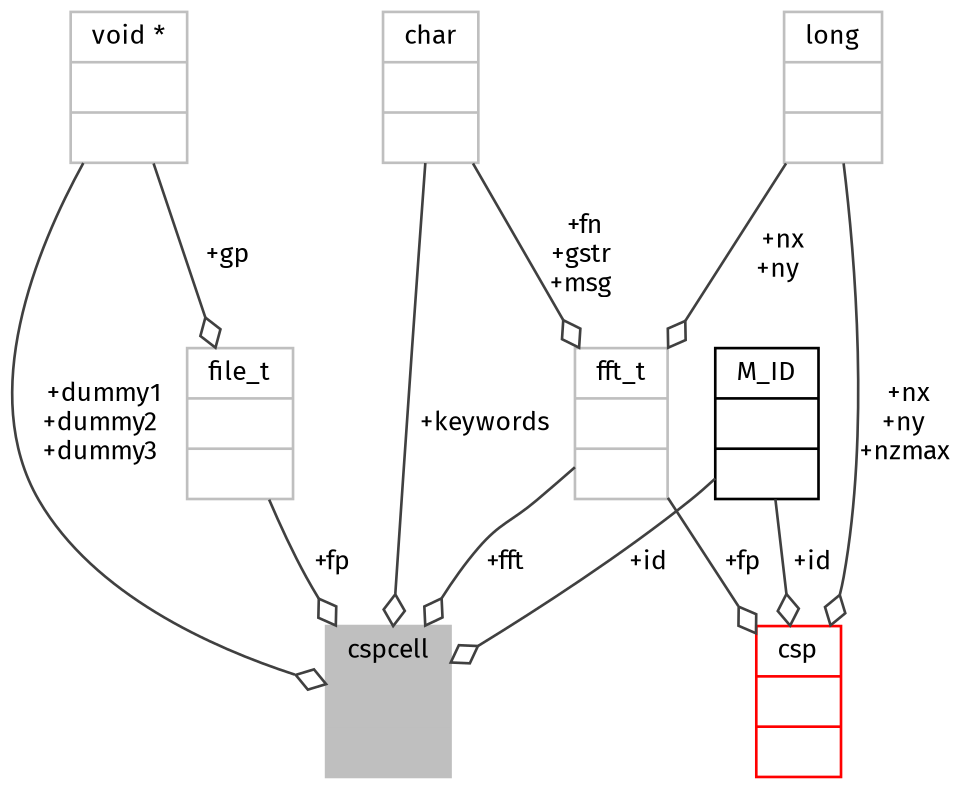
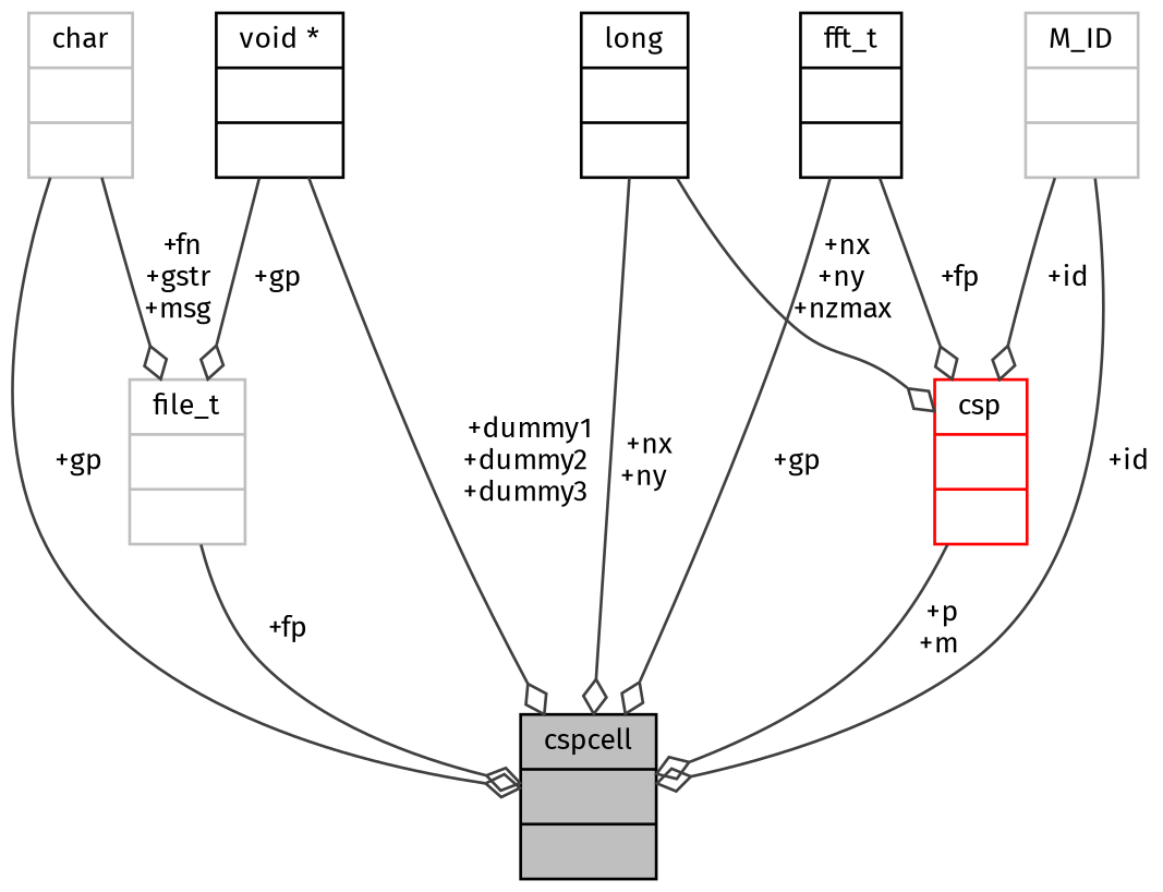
  digraph {
    fontname="Fira Sans"
    node [color=grey75 fontname="Fira Sans" fontsize=10 shape=record]
    edge [arrowhead=odiamond color=grey25 fontname="Fira Sans" fontsize=10 labelfontname=Helvetica labelfontsize=10 style=solid]
-   n1 [fillcolor=grey75 fontcolor=black height=0.2 label="{cspcell\n||}" style=filled width=0.4]
+   n1 [color=black fillcolor=grey75 fontcolor=black height=0.2 label="{cspcell\n||}" style=filled width=0.4]
    n2 [height=0.2 label="{file_t\n||}" width=0.4]
    n3 [color=red height=0.2 label="{csp\n||}" width=0.4]
    n4 [height=0.2 label="{char\n||}" width=0.4]
-   n5 [height=0.2 label="{void *\n||}" width=0.4]
-   n6 [height=0.2 label="{fft_t\n||}" width=0.4]
-   n7 [height=0.2 label="{long\n||}" width=0.4]
-   n8 [color=black height=0.2 label="{M_ID\n||}" width=0.4]
+   n5 [color=black height=0.2 label="{void *\n||}" width=0.4]
+   n6 [color=black height=0.2 label="{fft_t\n||}" width=0.4]
+   n7 [color=black height=0.2 label="{long\n||}" width=0.4]
+   n8 [height=0.2 label="{M_ID\n||}" width=0.4]
    n2 -> n1 [label=" +fp"]
-   n4 -> n1 [label=" +keywords"]
-   n4 -> n6 [label=" +fn\n+gstr\n+msg"]
+   n3 -> n1 [label=" +p\n+m"]
+   n4 -> n1 [label=" +gp"]
+   n4 -> n2 [label=" +fn\n+gstr\n+msg"]
    n5 -> n1 [label=" +dummy1\n+dummy2\n+dummy3"]
    n5 -> n2 [label=" +gp"]
-   n6 -> n1 [label=" +fft"]
+   n6 -> n1 [label=" +gp"]
    n6 -> n3 [label=" +fp"]
-   n7 -> n6 [label=" +nx\n+ny"]
+   n7 -> n1 [label=" +nx\n+ny"]
    n7 -> n3 [label=" +nx\n+ny\n+nzmax"]
    n8 -> n1 [label=" +id"]
    n8 -> n3 [label=" +id"]
  }
